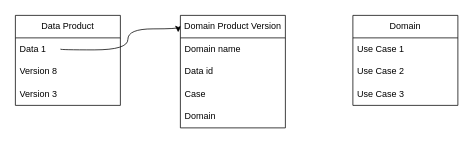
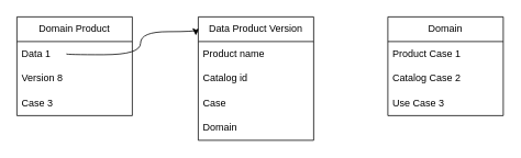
  <mxCell id="0" />
  <mxCell id="1" parent="0" />
- <mxCell id="2" value="Data Product" style="swimlane;fontStyle=0;childLayout=stackLayout;horizontal=1;startSize=30;horizontalStack=0;resizeParent=1;resizeParentMax=0;resizeLast=0;collapsible=1;marginBottom=0;whiteSpace=wrap;html=1;" vertex="1" parent="1"><mxGeometry x="20" y="20" width="140" height="120" as="geometry" /></mxCell>
+ <mxCell id="2" value="Domain Product" style="swimlane;fontStyle=0;childLayout=stackLayout;horizontal=1;startSize=30;horizontalStack=0;resizeParent=1;resizeParentMax=0;resizeLast=0;collapsible=1;marginBottom=0;whiteSpace=wrap;html=1;" vertex="1" parent="1"><mxGeometry x="20" y="20" width="140" height="120" as="geometry" /></mxCell>
  <mxCell id="3" value="Data 1" style="text;strokeColor=none;fillColor=none;align=left;verticalAlign=middle;spacingLeft=4;spacingRight=4;overflow=hidden;points=[[0,0.5],[1,0.5]];portConstraint=eastwest;rotatable=0;whiteSpace=wrap;html=1;" vertex="1" parent="2"><mxGeometry y="30" width="140" height="30" as="geometry" /></mxCell>
  <mxCell id="4" value="" style="endArrow=classic;html=1;rounded=0;edgeStyle=orthogonalEdgeStyle;entryX=-0.021;entryY=0.15;entryDx=0;entryDy=0;curved=1;entryPerimeter=0;" edge="1" parent="2" target="7"><mxGeometry width="50" height="50" relative="1" as="geometry"><mxPoint x="60" y="45" as="sourcePoint" /><mxPoint x="230" as="targetPoint" /><Array as="points"><mxPoint x="60" y="46" /><mxPoint x="150" y="46" /><mxPoint x="150" y="18" /></Array></mxGeometry></mxCell>
  <mxCell id="5" value="Version 8" style="text;strokeColor=none;fillColor=none;align=left;verticalAlign=middle;spacingLeft=4;spacingRight=4;overflow=hidden;points=[[0,0.5],[1,0.5]];portConstraint=eastwest;rotatable=0;whiteSpace=wrap;html=1;" vertex="1" parent="2"><mxGeometry y="60" width="140" height="30" as="geometry" /></mxCell>
- <mxCell id="6" value="Version 3" style="text;strokeColor=none;fillColor=none;align=left;verticalAlign=middle;spacingLeft=4;spacingRight=4;overflow=hidden;points=[[0,0.5],[1,0.5]];portConstraint=eastwest;rotatable=0;whiteSpace=wrap;html=1;" vertex="1" parent="2"><mxGeometry y="90" width="140" height="30" as="geometry" /></mxCell>
- <mxCell id="7" value="Domain Product Version" style="swimlane;fontStyle=0;childLayout=stackLayout;horizontal=1;startSize=30;horizontalStack=0;resizeParent=1;resizeParentMax=0;resizeLast=0;collapsible=1;marginBottom=0;whiteSpace=wrap;html=1;" vertex="1" parent="1"><mxGeometry x="240" y="20" width="140" height="150" as="geometry" /></mxCell>
- <mxCell id="8" value="Domain name" style="text;strokeColor=none;fillColor=none;align=left;verticalAlign=middle;spacingLeft=4;spacingRight=4;overflow=hidden;points=[[0,0.5],[1,0.5]];portConstraint=eastwest;rotatable=0;whiteSpace=wrap;html=1;" vertex="1" parent="7"><mxGeometry y="30" width="140" height="30" as="geometry" /></mxCell>
- <mxCell id="9" value="Data id" style="text;strokeColor=none;fillColor=none;align=left;verticalAlign=middle;spacingLeft=4;spacingRight=4;overflow=hidden;points=[[0,0.5],[1,0.5]];portConstraint=eastwest;rotatable=0;whiteSpace=wrap;html=1;" vertex="1" parent="7"><mxGeometry y="60" width="140" height="30" as="geometry" /></mxCell>
+ <mxCell id="6" value="Case 3" style="text;strokeColor=none;fillColor=none;align=left;verticalAlign=middle;spacingLeft=4;spacingRight=4;overflow=hidden;points=[[0,0.5],[1,0.5]];portConstraint=eastwest;rotatable=0;whiteSpace=wrap;html=1;" vertex="1" parent="2"><mxGeometry y="90" width="140" height="30" as="geometry" /></mxCell>
+ <mxCell id="7" value="Data Product Version" style="swimlane;fontStyle=0;childLayout=stackLayout;horizontal=1;startSize=30;horizontalStack=0;resizeParent=1;resizeParentMax=0;resizeLast=0;collapsible=1;marginBottom=0;whiteSpace=wrap;html=1;" vertex="1" parent="1"><mxGeometry x="240" y="20" width="140" height="150" as="geometry" /></mxCell>
+ <mxCell id="8" value="Product name" style="text;strokeColor=none;fillColor=none;align=left;verticalAlign=middle;spacingLeft=4;spacingRight=4;overflow=hidden;points=[[0,0.5],[1,0.5]];portConstraint=eastwest;rotatable=0;whiteSpace=wrap;html=1;" vertex="1" parent="7"><mxGeometry y="30" width="140" height="30" as="geometry" /></mxCell>
+ <mxCell id="9" value="Catalog id" style="text;strokeColor=none;fillColor=none;align=left;verticalAlign=middle;spacingLeft=4;spacingRight=4;overflow=hidden;points=[[0,0.5],[1,0.5]];portConstraint=eastwest;rotatable=0;whiteSpace=wrap;html=1;" vertex="1" parent="7"><mxGeometry y="60" width="140" height="30" as="geometry" /></mxCell>
  <mxCell id="10" value="Case" style="text;strokeColor=none;fillColor=none;align=left;verticalAlign=middle;spacingLeft=4;spacingRight=4;overflow=hidden;points=[[0,0.5],[1,0.5]];portConstraint=eastwest;rotatable=0;whiteSpace=wrap;html=1;" vertex="1" parent="7"><mxGeometry y="90" width="140" height="30" as="geometry" /></mxCell>
  <mxCell id="11" value="Domain" style="text;strokeColor=none;fillColor=none;align=left;verticalAlign=middle;spacingLeft=4;spacingRight=4;overflow=hidden;points=[[0,0.5],[1,0.5]];portConstraint=eastwest;rotatable=0;whiteSpace=wrap;html=1;" vertex="1" parent="7"><mxGeometry y="120" width="140" height="30" as="geometry" /></mxCell>
  <mxCell id="12" value="Domain" style="swimlane;fontStyle=0;childLayout=stackLayout;horizontal=1;startSize=30;horizontalStack=0;resizeParent=1;resizeParentMax=0;resizeLast=0;collapsible=1;marginBottom=0;whiteSpace=wrap;html=1;" vertex="1" parent="1"><mxGeometry x="470" y="20" width="140" height="120" as="geometry" /></mxCell>
- <mxCell id="13" value="Use Case 1" style="text;strokeColor=none;fillColor=none;align=left;verticalAlign=middle;spacingLeft=4;spacingRight=4;overflow=hidden;points=[[0,0.5],[1,0.5]];portConstraint=eastwest;rotatable=0;whiteSpace=wrap;html=1;" vertex="1" parent="12"><mxGeometry y="30" width="140" height="30" as="geometry" /></mxCell>
- <mxCell id="14" value="Use Case 2" style="text;strokeColor=none;fillColor=none;align=left;verticalAlign=middle;spacingLeft=4;spacingRight=4;overflow=hidden;points=[[0,0.5],[1,0.5]];portConstraint=eastwest;rotatable=0;whiteSpace=wrap;html=1;" vertex="1" parent="12"><mxGeometry y="60" width="140" height="30" as="geometry" /></mxCell>
+ <mxCell id="13" value="Product Case 1" style="text;strokeColor=none;fillColor=none;align=left;verticalAlign=middle;spacingLeft=4;spacingRight=4;overflow=hidden;points=[[0,0.5],[1,0.5]];portConstraint=eastwest;rotatable=0;whiteSpace=wrap;html=1;" vertex="1" parent="12"><mxGeometry y="30" width="140" height="30" as="geometry" /></mxCell>
+ <mxCell id="14" value="Catalog Case 2" style="text;strokeColor=none;fillColor=none;align=left;verticalAlign=middle;spacingLeft=4;spacingRight=4;overflow=hidden;points=[[0,0.5],[1,0.5]];portConstraint=eastwest;rotatable=0;whiteSpace=wrap;html=1;" vertex="1" parent="12"><mxGeometry y="60" width="140" height="30" as="geometry" /></mxCell>
  <mxCell id="15" value="Use Case 3" style="text;strokeColor=none;fillColor=none;align=left;verticalAlign=middle;spacingLeft=4;spacingRight=4;overflow=hidden;points=[[0,0.5],[1,0.5]];portConstraint=eastwest;rotatable=0;whiteSpace=wrap;html=1;" vertex="1" parent="12"><mxGeometry y="90" width="140" height="30" as="geometry" /></mxCell>
